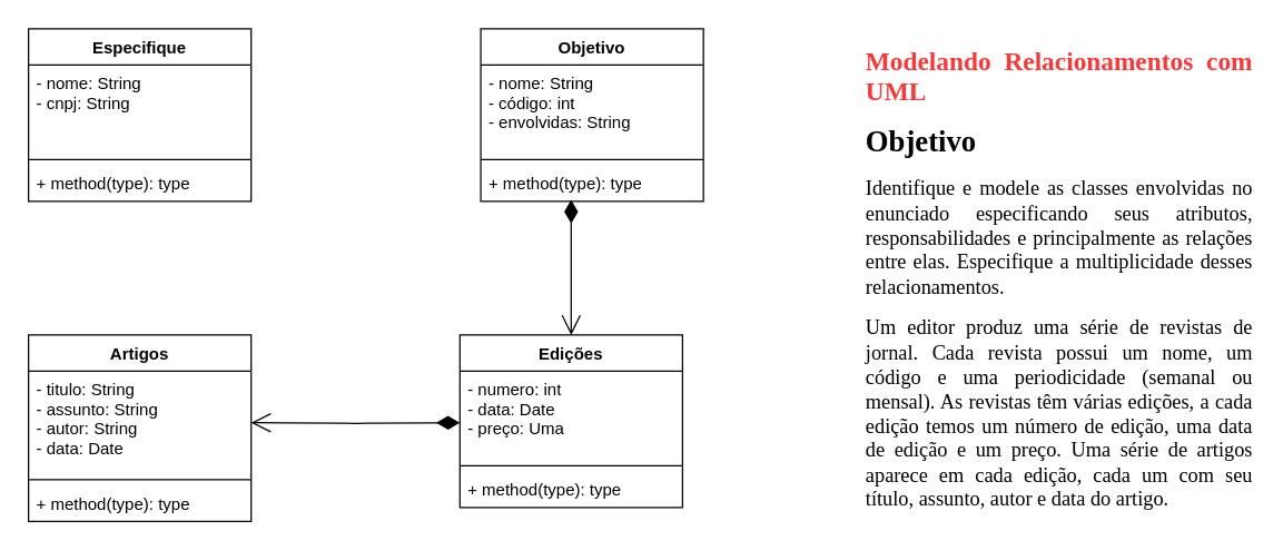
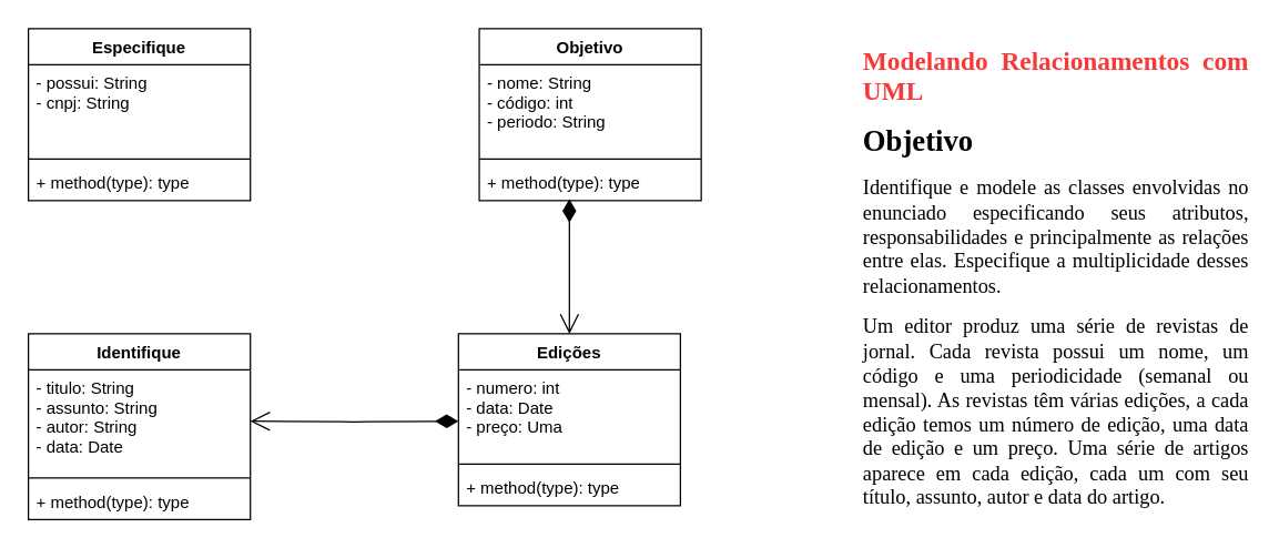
  <mxCell id="0" />
  <mxCell id="1" parent="0" />
  <mxCell id="2" value="Objetivo" style="swimlane;fontStyle=1;align=center;verticalAlign=top;childLayout=stackLayout;horizontal=1;startSize=26;horizontalStack=0;resizeParent=1;resizeParentMax=0;resizeLast=0;collapsible=1;marginBottom=0;" vertex="1" parent="1"><mxGeometry x="345" y="20" width="160" height="124" as="geometry" /></mxCell>
- <mxCell id="3" value="- nome: String&#10;- código: int&#10;- envolvidas: String" style="text;strokeColor=none;fillColor=none;align=left;verticalAlign=top;spacingLeft=4;spacingRight=4;overflow=hidden;rotatable=0;points=[[0,0.5],[1,0.5]];portConstraint=eastwest;" vertex="1" parent="2"><mxGeometry y="26" width="160" height="64" as="geometry" /></mxCell>
+ <mxCell id="3" value="- nome: String&#10;- código: int&#10;- periodo: String" style="text;strokeColor=none;fillColor=none;align=left;verticalAlign=top;spacingLeft=4;spacingRight=4;overflow=hidden;rotatable=0;points=[[0,0.5],[1,0.5]];portConstraint=eastwest;" vertex="1" parent="2"><mxGeometry y="26" width="160" height="64" as="geometry" /></mxCell>
  <mxCell id="4" value="" style="line;strokeWidth=1;fillColor=none;align=left;verticalAlign=middle;spacingTop=-1;spacingLeft=3;spacingRight=3;rotatable=0;labelPosition=right;points=[];portConstraint=eastwest;" vertex="1" parent="2"><mxGeometry y="90" width="160" height="8" as="geometry" /></mxCell>
  <mxCell id="5" value="+ method(type): type" style="text;strokeColor=none;fillColor=none;align=left;verticalAlign=top;spacingLeft=4;spacingRight=4;overflow=hidden;rotatable=0;points=[[0,0.5],[1,0.5]];portConstraint=eastwest;" vertex="1" parent="2"><mxGeometry y="98" width="160" height="26" as="geometry" /></mxCell>
  <mxCell id="6" value="Edições" style="swimlane;fontStyle=1;align=center;verticalAlign=top;childLayout=stackLayout;horizontal=1;startSize=26;horizontalStack=0;resizeParent=1;resizeParentMax=0;resizeLast=0;collapsible=1;marginBottom=0;" vertex="1" parent="1"><mxGeometry x="330" y="240" width="160" height="124" as="geometry" /></mxCell>
  <mxCell id="7" value="- numero: int&#10;- data: Date&#10;- preço: Uma" style="text;strokeColor=none;fillColor=none;align=left;verticalAlign=top;spacingLeft=4;spacingRight=4;overflow=hidden;rotatable=0;points=[[0,0.5],[1,0.5]];portConstraint=eastwest;" vertex="1" parent="6"><mxGeometry y="26" width="160" height="64" as="geometry" /></mxCell>
  <mxCell id="8" value="" style="line;strokeWidth=1;fillColor=none;align=left;verticalAlign=middle;spacingTop=-1;spacingLeft=3;spacingRight=3;rotatable=0;labelPosition=right;points=[];portConstraint=eastwest;" vertex="1" parent="6"><mxGeometry y="90" width="160" height="8" as="geometry" /></mxCell>
  <mxCell id="9" value="+ method(type): type" style="text;strokeColor=none;fillColor=none;align=left;verticalAlign=top;spacingLeft=4;spacingRight=4;overflow=hidden;rotatable=0;points=[[0,0.5],[1,0.5]];portConstraint=eastwest;" vertex="1" parent="6"><mxGeometry y="98" width="160" height="26" as="geometry" /></mxCell>
- <mxCell id="10" value="Artigos" style="swimlane;fontStyle=1;align=center;verticalAlign=top;childLayout=stackLayout;horizontal=1;startSize=26;horizontalStack=0;resizeParent=1;resizeParentMax=0;resizeLast=0;collapsible=1;marginBottom=0;" vertex="1" parent="1"><mxGeometry x="20" y="240" width="160" height="134" as="geometry" /></mxCell>
+ <mxCell id="10" value="Identifique" style="swimlane;fontStyle=1;align=center;verticalAlign=top;childLayout=stackLayout;horizontal=1;startSize=26;horizontalStack=0;resizeParent=1;resizeParentMax=0;resizeLast=0;collapsible=1;marginBottom=0;" vertex="1" parent="1"><mxGeometry x="20" y="240" width="160" height="134" as="geometry" /></mxCell>
  <mxCell id="11" value="- titulo: String&#10;- assunto: String&#10;- autor: String&#10;- data: Date" style="text;strokeColor=none;fillColor=none;align=left;verticalAlign=top;spacingLeft=4;spacingRight=4;overflow=hidden;rotatable=0;points=[[0,0.5],[1,0.5]];portConstraint=eastwest;" vertex="1" parent="10"><mxGeometry y="26" width="160" height="74" as="geometry" /></mxCell>
  <mxCell id="12" value="" style="line;strokeWidth=1;fillColor=none;align=left;verticalAlign=middle;spacingTop=-1;spacingLeft=3;spacingRight=3;rotatable=0;labelPosition=right;points=[];portConstraint=eastwest;" vertex="1" parent="10"><mxGeometry y="100" width="160" height="8" as="geometry" /></mxCell>
  <mxCell id="13" value="+ method(type): type" style="text;strokeColor=none;fillColor=none;align=left;verticalAlign=top;spacingLeft=4;spacingRight=4;overflow=hidden;rotatable=0;points=[[0,0.5],[1,0.5]];portConstraint=eastwest;" vertex="1" parent="10"><mxGeometry y="108" width="160" height="26" as="geometry" /></mxCell>
  <mxCell id="14" value="Especifique" style="swimlane;fontStyle=1;align=center;verticalAlign=top;childLayout=stackLayout;horizontal=1;startSize=26;horizontalStack=0;resizeParent=1;resizeParentMax=0;resizeLast=0;collapsible=1;marginBottom=0;" vertex="1" parent="1"><mxGeometry x="20" y="20" width="160" height="124" as="geometry" /></mxCell>
- <mxCell id="15" value="- nome: String&#10;- cnpj: String&#10;" style="text;strokeColor=none;fillColor=none;align=left;verticalAlign=top;spacingLeft=4;spacingRight=4;overflow=hidden;rotatable=0;points=[[0,0.5],[1,0.5]];portConstraint=eastwest;" vertex="1" parent="14"><mxGeometry y="26" width="160" height="64" as="geometry" /></mxCell>
+ <mxCell id="15" value="- possui: String&#10;- cnpj: String&#10;" style="text;strokeColor=none;fillColor=none;align=left;verticalAlign=top;spacingLeft=4;spacingRight=4;overflow=hidden;rotatable=0;points=[[0,0.5],[1,0.5]];portConstraint=eastwest;" vertex="1" parent="14"><mxGeometry y="26" width="160" height="64" as="geometry" /></mxCell>
  <mxCell id="16" value="" style="line;strokeWidth=1;fillColor=none;align=left;verticalAlign=middle;spacingTop=-1;spacingLeft=3;spacingRight=3;rotatable=0;labelPosition=right;points=[];portConstraint=eastwest;" vertex="1" parent="14"><mxGeometry y="90" width="160" height="8" as="geometry" /></mxCell>
  <mxCell id="17" value="+ method(type): type" style="text;strokeColor=none;fillColor=none;align=left;verticalAlign=top;spacingLeft=4;spacingRight=4;overflow=hidden;rotatable=0;points=[[0,0.5],[1,0.5]];portConstraint=eastwest;" vertex="1" parent="14"><mxGeometry y="98" width="160" height="26" as="geometry" /></mxCell>
  <mxCell id="18" value="" style="endArrow=open;html=1;endSize=12;startArrow=diamondThin;startSize=14;startFill=1;edgeStyle=orthogonalEdgeStyle;align=left;verticalAlign=bottom;entryX=0.5;entryY=0;entryDx=0;entryDy=0;exitX=0.406;exitY=0.962;exitDx=0;exitDy=0;exitPerimeter=0;" edge="1" parent="1" source="5" target="6"><mxGeometry x="-1" y="3" relative="1" as="geometry"><mxPoint x="410" y="150" as="sourcePoint" /><mxPoint x="520" y="190" as="targetPoint" /></mxGeometry></mxCell>
  <mxCell id="19" value="" style="endArrow=open;html=1;endSize=12;startArrow=diamondThin;startSize=14;startFill=1;edgeStyle=orthogonalEdgeStyle;align=left;verticalAlign=bottom;entryX=1;entryY=0.5;entryDx=0;entryDy=0;" edge="1" parent="1" target="11"><mxGeometry x="-1" y="3" relative="1" as="geometry"><mxPoint x="330" y="303" as="sourcePoint" /><mxPoint x="520" y="190" as="targetPoint" /></mxGeometry></mxCell>
  <mxCell id="20" value="&lt;div class=&quot;page&quot; title=&quot;Page 1&quot;&gt;&lt;div class=&quot;section&quot; style=&quot;background-color: rgb(255 , 255 , 255)&quot;&gt;&lt;div class=&quot;layoutArea&quot;&gt;&lt;div class=&quot;column&quot;&gt;&lt;p style=&quot;text-align: justify&quot;&gt;&lt;span style=&quot;font-size: 14pt ; font-family: &amp;#34;opensans&amp;#34; ; font-weight: 700 ; color: rgb(247 , 57 , 57)&quot;&gt;Modelando Relacionamentos com UML&lt;/span&gt;&lt;/p&gt;&lt;p style=&quot;text-align: justify&quot;&gt;&lt;span style=&quot;font-size: 16pt ; font-family: &amp;#34;opensans&amp;#34; ; font-weight: 700&quot;&gt;Objetivo&lt;/span&gt;&lt;/p&gt;&lt;p style=&quot;text-align: justify&quot;&gt;&lt;span style=&quot;font-size: 11pt ; font-family: &amp;#34;opensans&amp;#34;&quot;&gt;Identifique e modele as classes envolvidas no enunciado especificando seus atributos, responsabilidades e principalmente as relações entre elas. Especifique a multiplicidade desses relacionamentos.&lt;/span&gt;&lt;/p&gt;&lt;p&gt;&lt;div style=&quot;text-align: justify&quot;&gt;&lt;span style=&quot;font-family: &amp;#34;opensans&amp;#34; ; font-size: 11pt&quot;&gt;Um editor produz uma série de revistas de jornal. Cada revista possui um nome, um código e uma periodicidade (semanal ou mensal). As revistas têm várias edições, a cada edição temos um número de edição, uma data de edição e um preço. Uma série de artigos aparece em cada edição, cada um com seu título, assunto, autor e data do artigo.&lt;/span&gt;&lt;/div&gt;&lt;/p&gt;&lt;/div&gt;&lt;/div&gt;&lt;/div&gt;&lt;/div&gt;" style="text;html=1;strokeColor=none;fillColor=none;align=left;verticalAlign=middle;whiteSpace=wrap;rounded=0;" vertex="1" parent="1"><mxGeometry x="620" y="20" width="280" height="360" as="geometry" /></mxCell>
